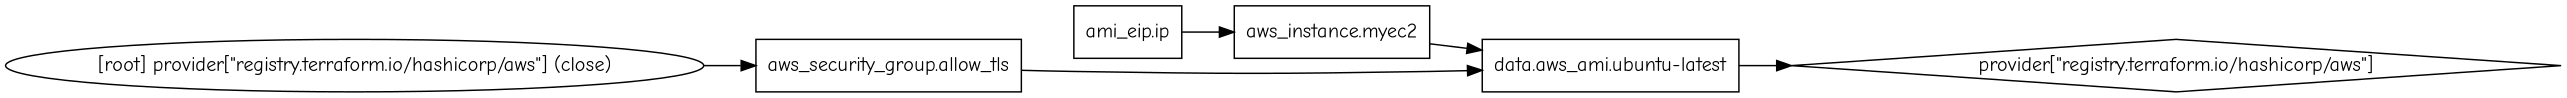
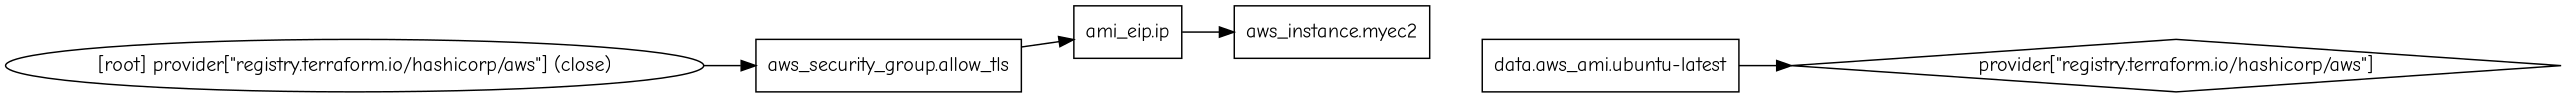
  digraph {
    compound=true
    fontname="Comic Neue"
    newrank=true
    rankdir=LR
    node [fontname="Comic Neue" shape=box]
    edge [fontname="Comic Neue"]
    n1 [label="ami_eip.ip"]
    n2 [label="aws_instance.myec2"]
    n3 [label="data.aws_ami.ubuntu-latest"]
    n4 [label="aws_security_group.allow_tls"]
    n5 [label="provider[\"registry.terraform.io/hashicorp/aws\"]" shape=diamond]
    "[root] provider[\"registry.terraform.io/hashicorp/aws\"] (close)" [shape=""]
    subgraph sub_1 {
      n1
      n2
      n3
      n4
      n5
      "[root] provider[\"registry.terraform.io/hashicorp/aws\"] (close)"
    }
    n1 -> n2
-   n2 -> n3
    n3 -> n5
-   n4 -> n3
+   n4 -> n1
    "[root] provider[\"registry.terraform.io/hashicorp/aws\"] (close)" -> n4
  }
